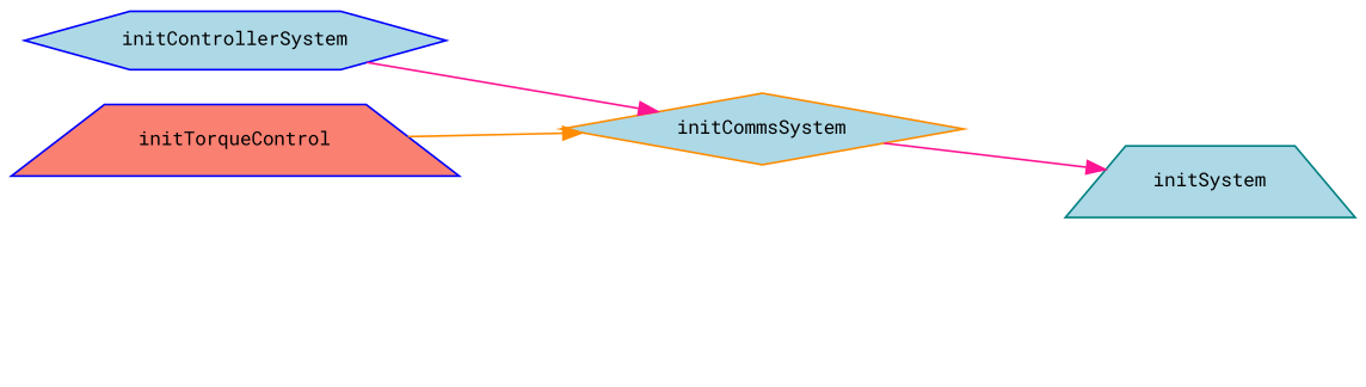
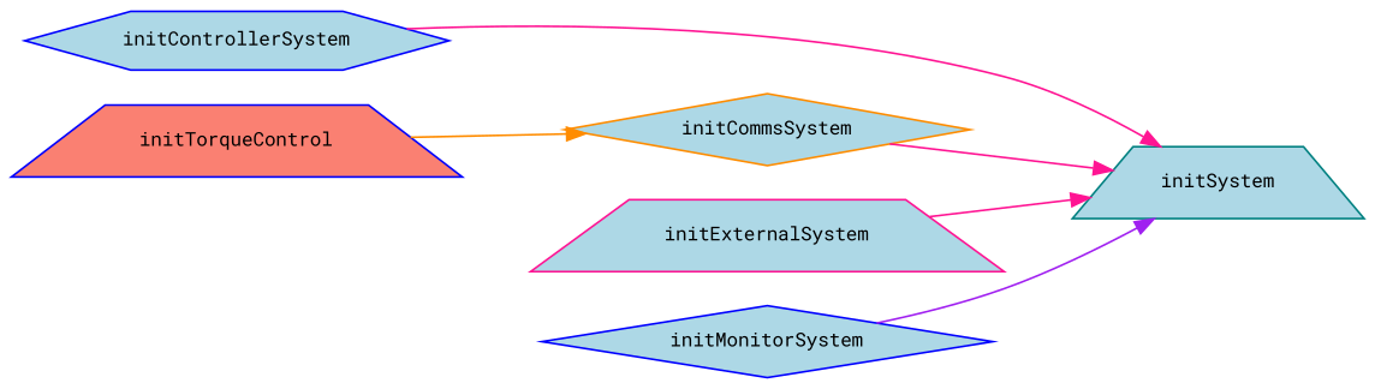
  digraph {
    fontname="Roboto Mono"
    rankdir=RL
    node [color=blue fillcolor=lightblue fontname="Roboto Mono" fontsize=10 shape=trapezium style=filled]
    edge [color=deeppink dir=back fontname="Roboto Mono" fontsize=10 labelfontname=Helvetica labelfontsize=10 style=solid]
    n1 [color=teal fontcolor=black height=0.2 label=initSystem width=0.4]
    n2 [color=darkorange height=0.2 label=initCommsSystem shape=diamond width=0.4]
    n3 [height=0.2 label=initControllerSystem shape=hexagon width=0.4]
+   n4 [color=deeppink height=0.2 label=initExternalSystem width=0.4]
+   n5 [height=0.2 label=initMonitorSystem shape=diamond width=0.4]
    n6 [fillcolor=salmon height=0.2 label=initTorqueControl width=0.4]
    n1 -> n2
-   n2 -> n3
+   n1 -> n3
+   n1 -> n4
+   n1 -> n5 [color=purple]
    n2 -> n6 [color=darkorange]
  }
